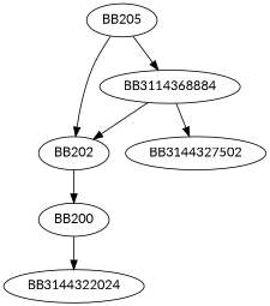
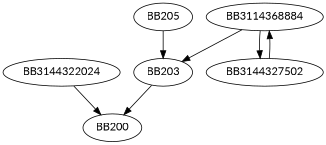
  digraph {
    fontname=Lato
    node [fontname=Lato]
    edge [fontname=Lato]
    BB3144322024
    BB200
    n3 [label=BB3114368884]
-   BB203 [label=BB202]
+   BB203
    BB3144327502
    BB205
-   BB200 -> BB3144322024
+   BB3144322024 -> BB200
    n3 -> BB203
    n3 -> BB3144327502
    BB203 -> BB200
-   BB205 -> n3
+   BB3144327502 -> n3
    BB205 -> BB203
  }
